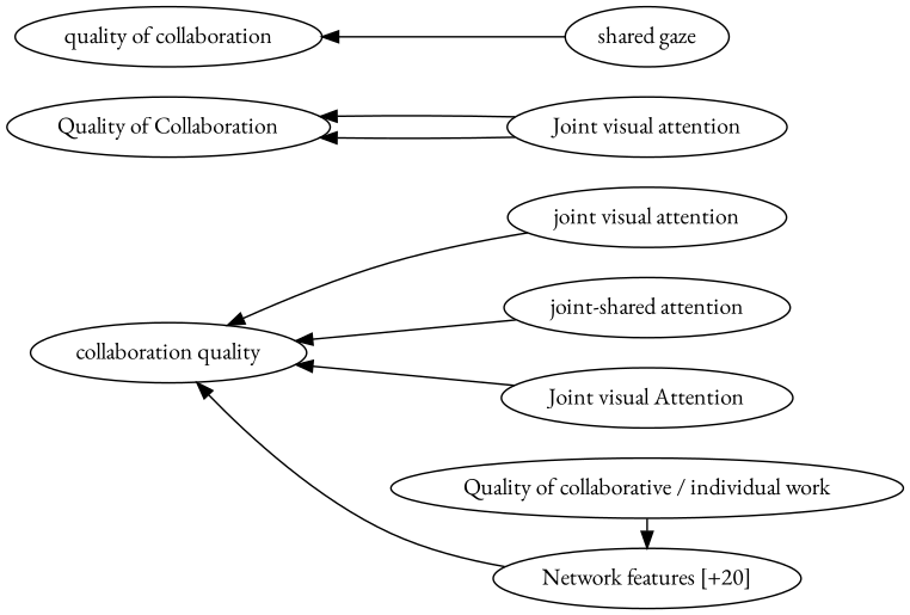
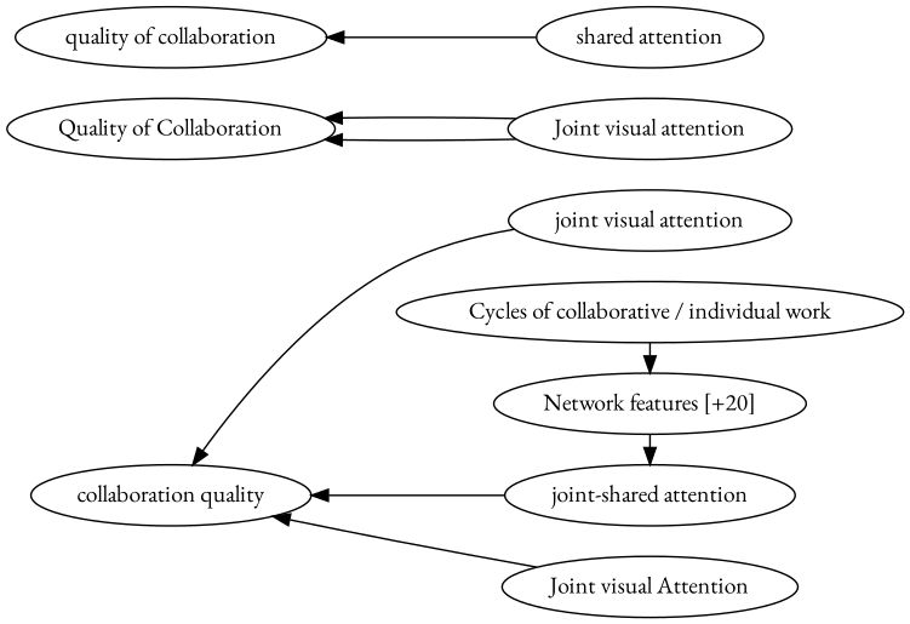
  digraph {
    fontname="EB Garamond"
    rankdir=RL
    splines=true
    node [fontname="EB Garamond"]
    edge [fontname="EB Garamond"]
    "joint visual attention"
    n2 [label="joint-shared attention"]
    "Joint visual attention"
    "Joint visual Attention"
    "Network features [+20]"
-   "shared gaze"
-   "Cycles of collaborative / individual work" [label="Quality of collaborative / individual work"]
+   "shared gaze" [label="shared attention"]
+   "Cycles of collaborative / individual work"
    "collaboration quality"
    "Quality of Collaboration"
    "quality of collaboration"
    subgraph sub_1 {
      rank=same
      "joint visual attention"
      n2
      "Joint visual attention"
      "Joint visual Attention"
      "Network features [+20]"
      "shared gaze"
      "Cycles of collaborative / individual work"
    }
    subgraph sub_2 {
      rank=same
      "collaboration quality"
      "Quality of Collaboration"
      "quality of collaboration"
    }
    "joint visual attention" -> "collaboration quality"
    n2 -> "collaboration quality"
    "Joint visual attention" -> "Quality of Collaboration"
    "Joint visual attention" -> "Quality of Collaboration"
    "Joint visual Attention" -> "collaboration quality"
-   "Network features [+20]" -> "collaboration quality"
+   "Network features [+20]" -> n2
    "shared gaze" -> "quality of collaboration"
    "Cycles of collaborative / individual work" -> "Network features [+20]"
  }
